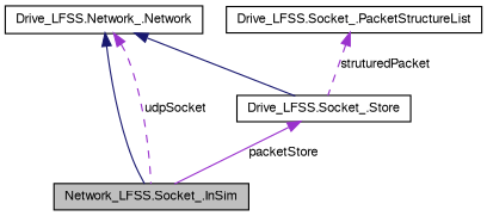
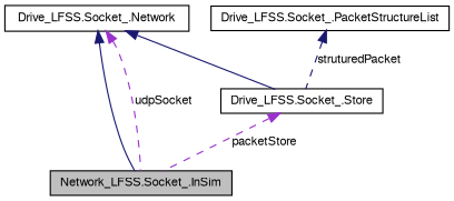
  digraph {
    rankdir=TB
    node [color=black fontname=FreeSans fontsize=10 shape=record]
    edge [color=darkorchid3 dir=back fontname=FreeSans fontsize=10 labelfontname=FreeSans labelfontsize=10 style=dashed]
    n1 [fillcolor=grey75 fontcolor=black height=0.2 label="Network_LFSS.Socket_.InSim" style=filled width=0.4]
-   n2 [height=0.2 label="Drive_LFSS.Network_.Network" width=0.4]
+   n2 [height=0.2 label="Drive_LFSS.Socket_.Network" width=0.4]
    n3 [height=0.2 label="Drive_LFSS.Socket_.Store" width=0.4]
    n4 [height=0.2 label="Drive_LFSS.Socket_.PacketStructureList" width=0.4]
    n2 -> n1 [color=midnightblue style=solid]
    n2 -> n1 [label=udpSocket]
    n2 -> n3 [color=midnightblue style=solid]
-   n3 -> n1 [label=packetStore style=solid]
-   n4 -> n3 [label=struturedPacket]
+   n3 -> n1 [label=packetStore]
+   n4 -> n3 [color=midnightblue label=struturedPacket]
  }
